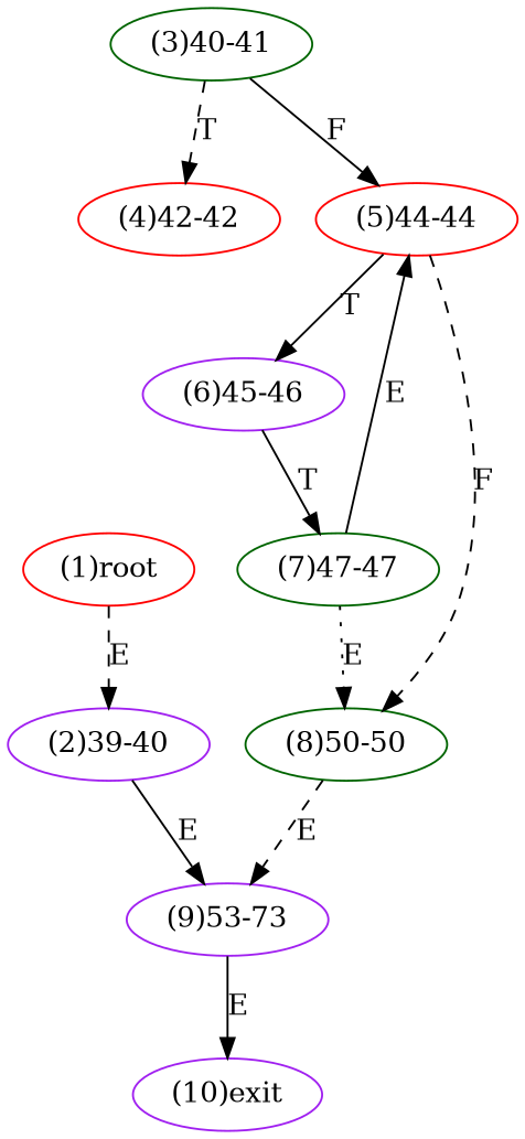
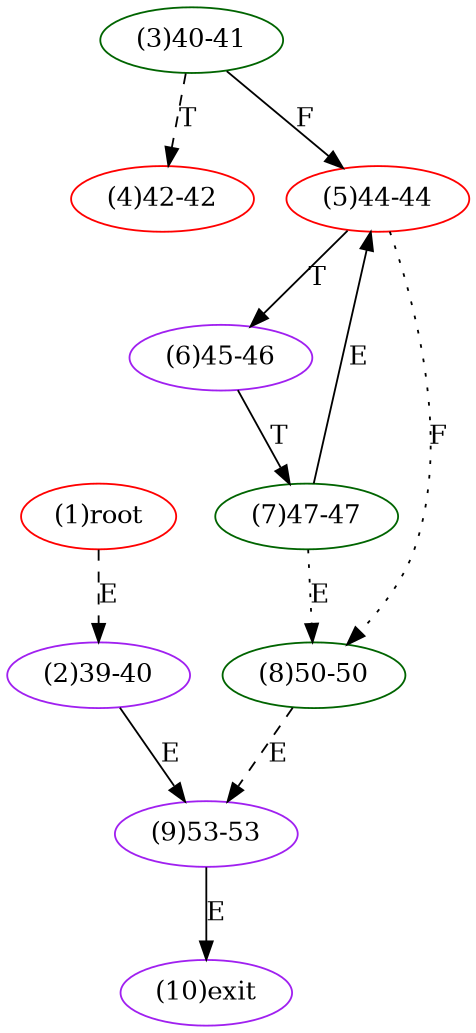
  digraph {
    node [color=purple]
    edge [style=solid]
    n1 [color=red label="(1)root"]
    n2 [label="(2)39-40"]
-   n3 [label="(9)53-73"]
+   n3 [label="(9)53-53"]
    n4 [label="(10)exit"]
    n5 [color=darkgreen label="(3)40-41"]
    n6 [color=red label="(4)42-42"]
    n7 [color=red label="(5)44-44"]
    n8 [label="(6)45-46"]
    n9 [color=darkgreen label="(8)50-50"]
    n10 [color=darkgreen label="(7)47-47"]
    n1 -> n2 [label=E style=dashed]
    n2 -> n3 [label=E]
    n3 -> n4 [label=E]
    n5 -> n6 [label=T style=dashed]
    n5 -> n7 [label=F]
    n7 -> n8 [label=T]
-   n7 -> n9 [label=F style=dashed]
+   n7 -> n9 [label=F style=dotted]
    n8 -> n10 [label=T]
    n9 -> n3 [label=E style=dashed]
    n10 -> n7 [label=E]
    n10 -> n9 [label=E style=dotted]
  }
